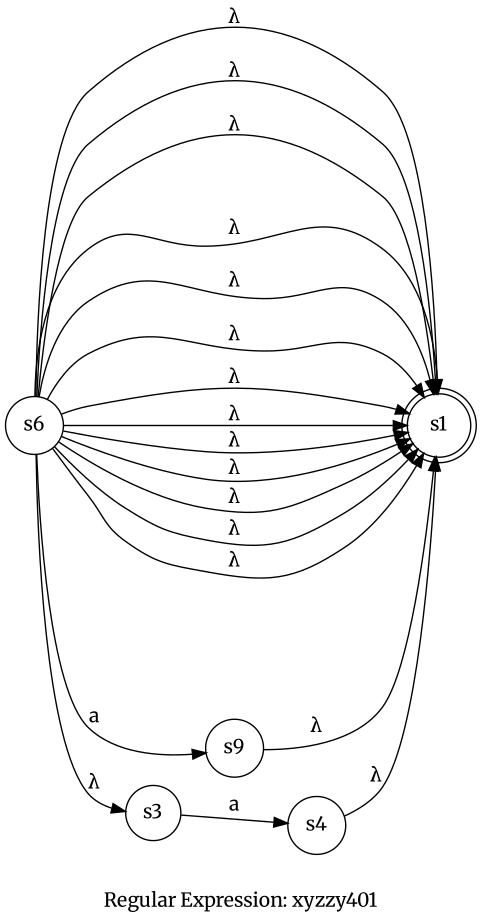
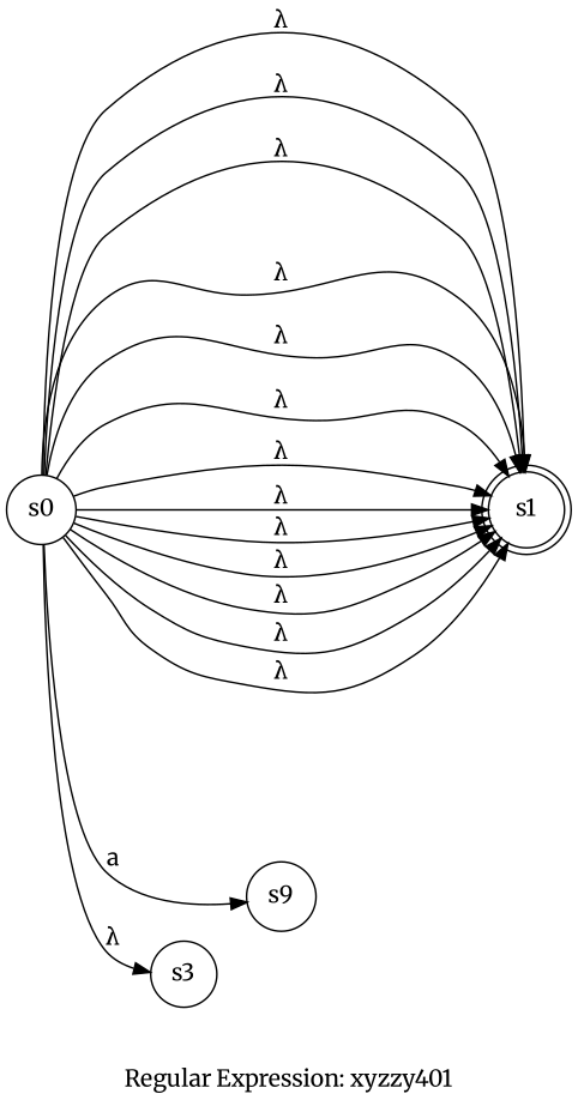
  digraph {
    fontname=Merriweather
    label="Regular Expression: xyzzy401"
    rankdir=LR
    node [fontname=Merriweather shape=circle]
    edge [fontname=Merriweather]
    s1 [shape=doublecircle]
-   s0 [label=s6]
+   s0
    n3 [label=s9]
    s3
-   s4
    s0 -> s1 [label="λ"]
    s0 -> s1 [label="λ"]
    s0 -> s1 [label="λ"]
    s0 -> s1 [label="λ"]
    s0 -> s1 [label="λ"]
    s0 -> s1 [label="λ"]
    s0 -> s1 [label="λ"]
    s0 -> s1 [label="λ"]
    s0 -> s1 [label="λ"]
    s0 -> s1 [label="λ"]
    s0 -> s1 [label="λ"]
    s0 -> s1 [label="λ"]
    s0 -> s1 [label="λ"]
    s0 -> n3 [label=a]
    s0 -> s3 [label="λ"]
-   n3 -> s1 [label="λ"]
-   s3 -> s4 [label=a]
-   s4 -> s1 [label="λ"]
  }
